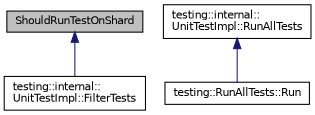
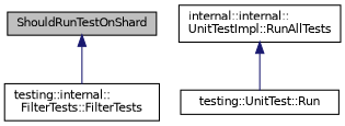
  digraph {
    rankdir=TB
    node [color=black fontname=Helvetica fontsize=10 shape=record]
    edge [color=midnightblue dir=back fontname=Helvetica fontsize=10 labelfontname=Helvetica labelfontsize=10 style=solid]
    n1 [fillcolor=grey75 fontcolor=black height=0.2 label=ShouldRunTestOnShard style=filled width=0.4]
-   n2 [height=0.2 label="testing::internal::\lUnitTestImpl::FilterTests" width=0.4]
-   n3 [height=0.2 label="testing::internal::\lUnitTestImpl::RunAllTests" width=0.4]
-   n4 [height=0.2 label="testing::RunAllTests::Run" width=0.4]
+   n2 [height=0.2 label="testing::internal::\lFilterTests::FilterTests" width=0.4]
+   n3 [height=0.2 label="internal::internal::\lUnitTestImpl::RunAllTests" width=0.4]
+   n4 [height=0.2 label="testing::UnitTest::Run" width=0.4]
    n1 -> n2
    n3 -> n4
  }
